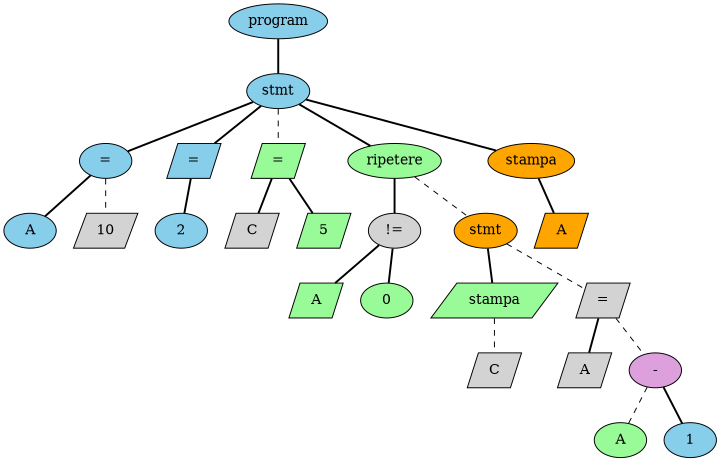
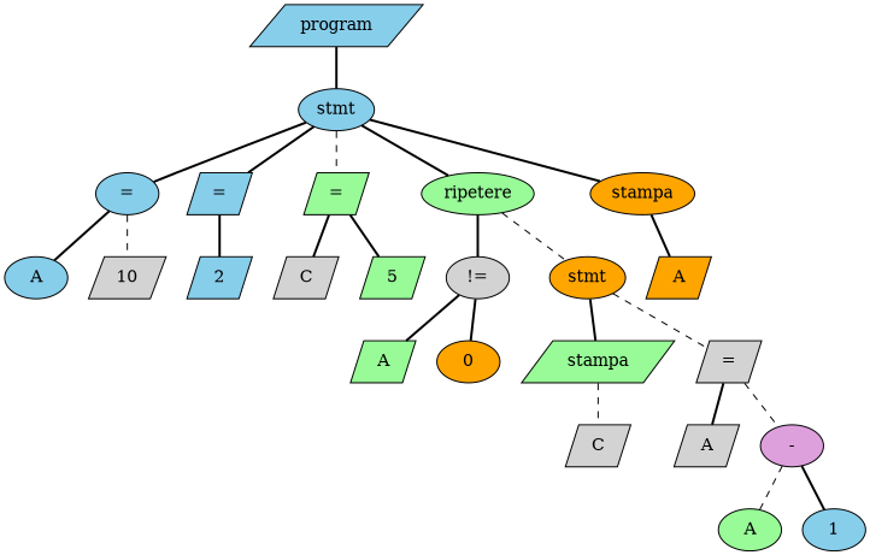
  graph {
    node [fillcolor=skyblue shape=parallelogram style=filled]
    edge [style=bold]
-   n1 [label=program shape=ellipse]
+   n1 [label=program]
    n2 [label=stmt shape=ellipse]
    n3 [label="=" shape=ellipse]
    n4 [label="="]
    n5 [fillcolor=palegreen label="="]
    n6 [fillcolor=palegreen label=ripetere shape=ellipse]
    n7 [fillcolor=orange label=stampa shape=ellipse]
    n8 [label=A shape=ellipse]
    n9 [fillcolor=lightgrey label=10]
-   n10 [label=2 shape=ellipse]
+   n10 [label=2]
    n11 [fillcolor=lightgrey label=C]
    n12 [fillcolor=palegreen label=5]
    n13 [fillcolor=lightgrey label="!=" shape=ellipse]
    n14 [fillcolor=orange label=stmt shape=ellipse]
    n15 [fillcolor=orange label=A]
    n16 [fillcolor=palegreen label=A]
-   n17 [fillcolor=palegreen label=0 shape=ellipse]
+   n17 [fillcolor=orange label=0 shape=ellipse]
    n18 [fillcolor=palegreen label=stampa]
    n19 [fillcolor=lightgrey label="="]
    n20 [fillcolor=lightgrey label=C]
    n21 [fillcolor=lightgrey label=A]
    n22 [fillcolor=plum label="-" shape=ellipse]
    n23 [fillcolor=palegreen label=A shape=ellipse]
    n24 [label=1 shape=ellipse]
    n1 -- n2
    n2 -- n3
    n2 -- n4
    n2 -- n5 [style=dashed]
    n2 -- n6
    n2 -- n7
    n3 -- n8
    n3 -- n9 [style=dashed]
    n4 -- n10
    n5 -- n11
    n5 -- n12
    n6 -- n13
    n6 -- n14 [style=dashed]
    n7 -- n15
    n13 -- n16
    n13 -- n17
    n14 -- n18
    n14 -- n19 [style=dashed]
    n18 -- n20 [style=dashed]
    n19 -- n21
    n19 -- n22 [style=dashed]
    n22 -- n23 [style=dashed]
    n22 -- n24
  }
